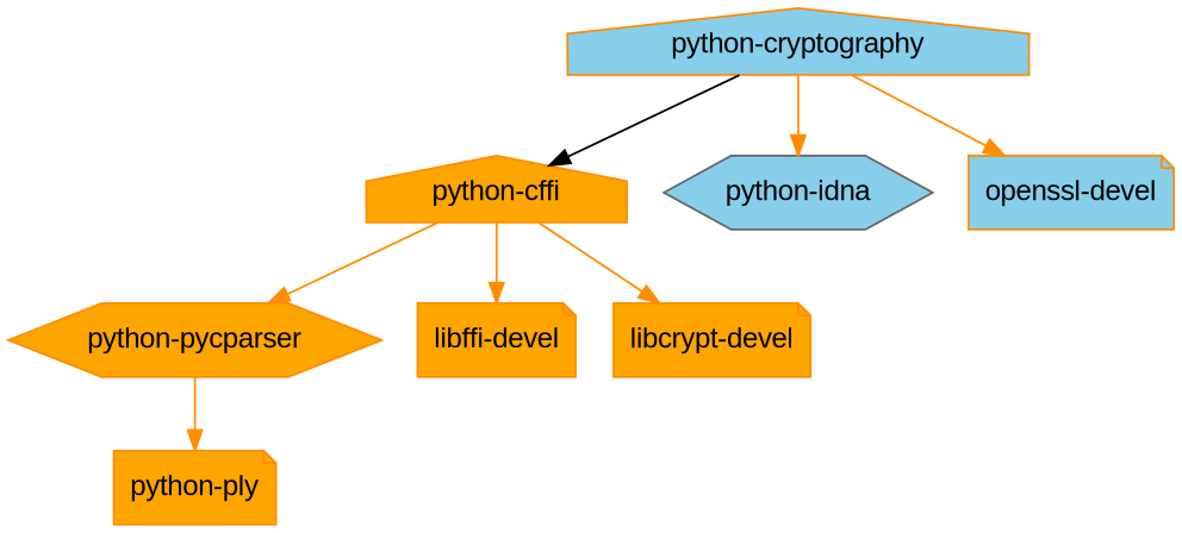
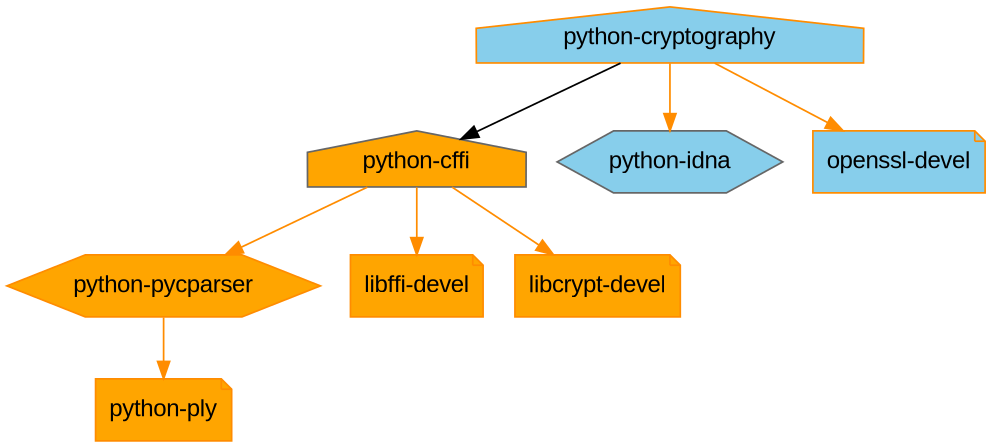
  digraph {
    fontname="Liberation Sans"
    node [color=darkorange fillcolor=orange fontname="Liberation Sans" shape=note style=filled]
    edge [color=darkorange fontname="Liberation Sans"]
    "python-cryptography" [fillcolor=skyblue shape=house]
-   "python-cffi" [shape=house]
+   "python-cffi" [color=gray40 shape=house]
    "python-idna" [color=gray40 fillcolor=skyblue shape=hexagon]
    "openssl-devel" [fillcolor=skyblue]
    "python-pycparser" [shape=hexagon]
    "libffi-devel"
    "libcrypt-devel"
    "python-ply"
    "python-cryptography" -> "python-cffi" [color=black]
    "python-cryptography" -> "python-idna"
    "python-cryptography" -> "openssl-devel"
    "python-cffi" -> "python-pycparser"
    "python-cffi" -> "libffi-devel"
    "python-cffi" -> "libcrypt-devel"
    "python-pycparser" -> "python-ply"
  }
